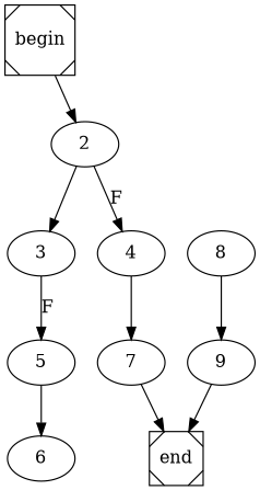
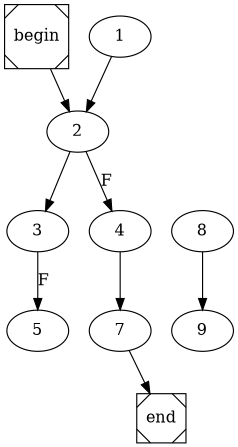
  digraph {
    begin [shape=Msquare]
    2
+   1
    end [shape=Msquare]
    3
    4
    5
-   6
    7
    8
    9
    begin -> 2
    2 -> 3
    2 -> 4 [label=F]
+   1 -> 2
    3 -> 5 [label=F]
    4 -> 7
-   5 -> 6
    7 -> end
    8 -> 9
-   9 -> end
  }
